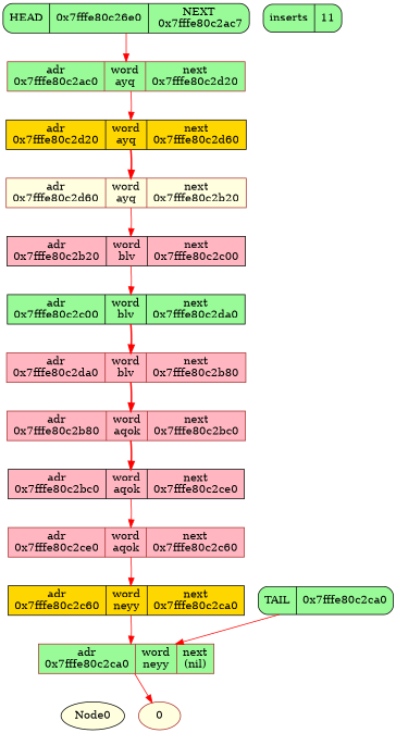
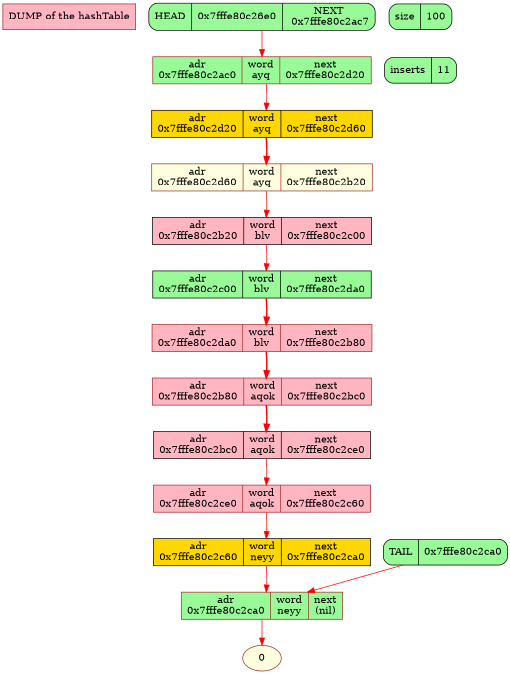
  digraph {
    rankdir=TB
    node [color=black fillcolor=palegreen shape=record style=filled]
    edge [color=red]
+   n1 [color=brown fillcolor=lightpink label="DUMP of the hashTable"]
    n2 [label="HEAD | 0x7fffe80c26e0 |NEXT\n 0x7fffe80c2ac7" style="rounded,filled"]
    n3 [color=brown label="adr\n0x7fffe80c2ac0|word\nayq|next\n0x7fffe80c2d20"]
    n4 [fillcolor=gold label="adr\n0x7fffe80c2d20|word\nayq|next\n0x7fffe80c2d60"]
+   n5 [label="size | 100" style="rounded,filled"]
    n6 [label="inserts | 11" style="rounded,filled"]
    n7 [label="TAIL | 0x7fffe80c2ca0" style="rounded,filled"]
    n8 [color=brown label="adr\n0x7fffe80c2ca0|word\nneyy|next\n(nil)"]
-   Node0 [fillcolor=lightyellow shape=""]
    0 [color=brown fillcolor=lightyellow shape=""]
    n11 [color=brown fillcolor=lightyellow label="adr\n0x7fffe80c2d60|word\nayq|next\n0x7fffe80c2b20"]
    n12 [fillcolor=lightpink label="adr\n0x7fffe80c2b20|word\nblv|next\n0x7fffe80c2c00"]
    n13 [label="adr\n0x7fffe80c2c00|word\nblv|next\n0x7fffe80c2da0"]
    n14 [color=brown fillcolor=lightpink label="adr\n0x7fffe80c2da0|word\nblv|next\n0x7fffe80c2b80"]
    n15 [color=brown fillcolor=lightpink label="adr\n0x7fffe80c2b80|word\naqok|next\n0x7fffe80c2bc0"]
    n16 [fillcolor=lightpink label="adr\n0x7fffe80c2bc0|word\naqok|next\n0x7fffe80c2ce0"]
    n17 [color=brown fillcolor=lightpink label="adr\n0x7fffe80c2ce0|word\naqok|next\n0x7fffe80c2c60"]
    n18 [fillcolor=gold label="adr\n0x7fffe80c2c60|word\nneyy|next\n0x7fffe80c2ca0"]
    n2 -> n3 [style=solid]
    n3 -> n4 [color=invis]
    n3 -> n4 [style=solid]
    n4 -> n11 [color=invis]
    n4 -> n11 [style=bold]
+   n5 -> n6 [color=invis]
    n7 -> n8 [style=solid]
-   n8 -> Node0 [color=invis]
    n8 -> 0 [style=solid]
    n11 -> n12 [color=invis]
    n11 -> n12 [style=solid]
    n12 -> n13 [color=invis]
    n12 -> n13 [style=solid]
    n13 -> n14 [color=invis]
    n13 -> n14 [style=bold]
    n14 -> n15 [color=invis]
    n14 -> n15 [style=bold]
    n15 -> n16 [color=invis]
    n15 -> n16 [style=bold]
    n16 -> n17 [color=invis]
    n16 -> n17 [style=solid]
    n17 -> n18 [color=invis]
    n17 -> n18 [style=solid]
    n18 -> n8 [color=invis]
    n18 -> n8 [style=solid]
  }
